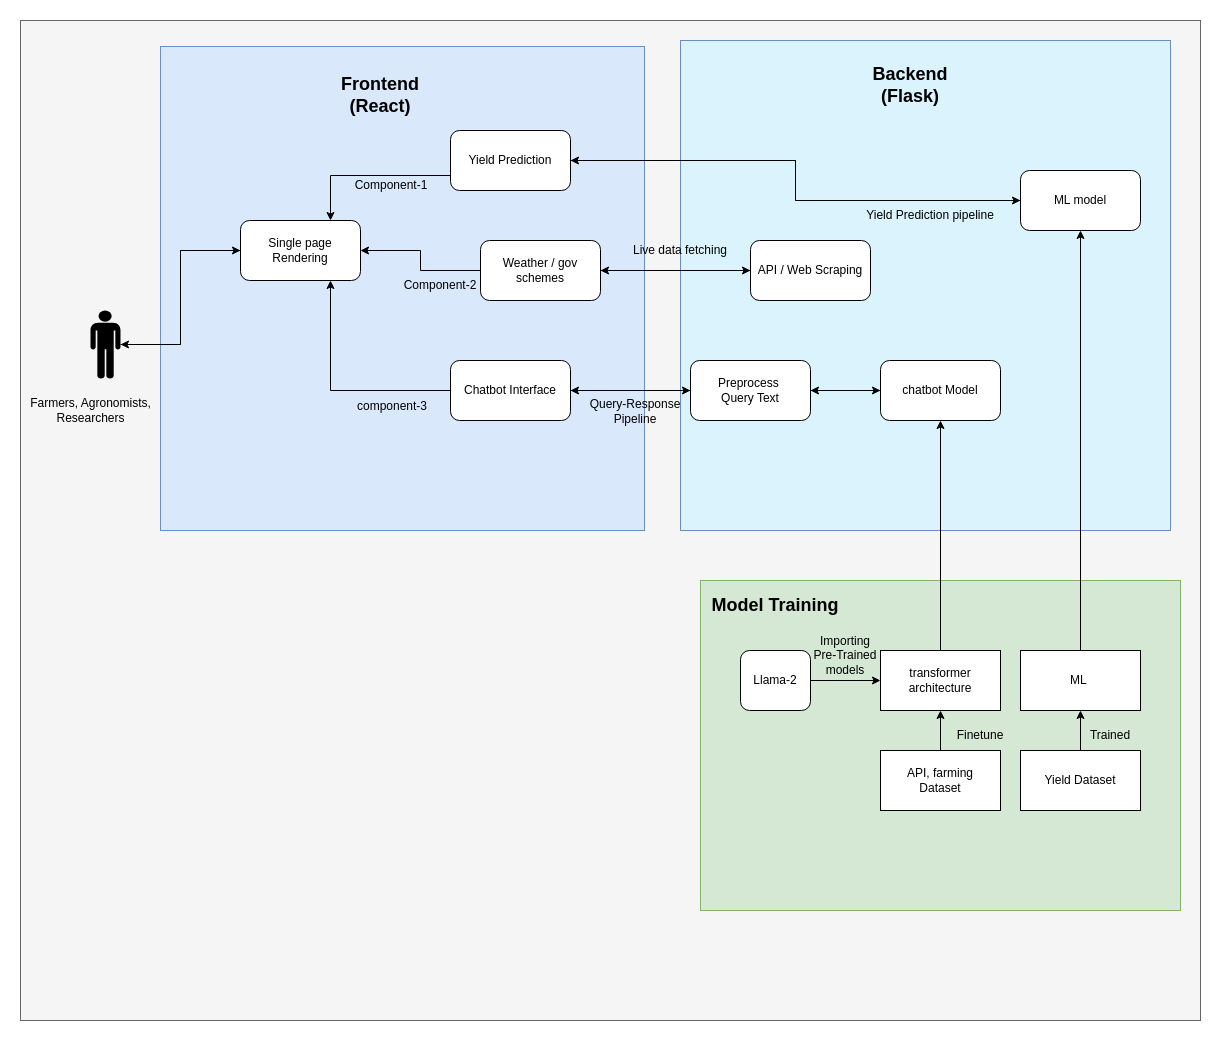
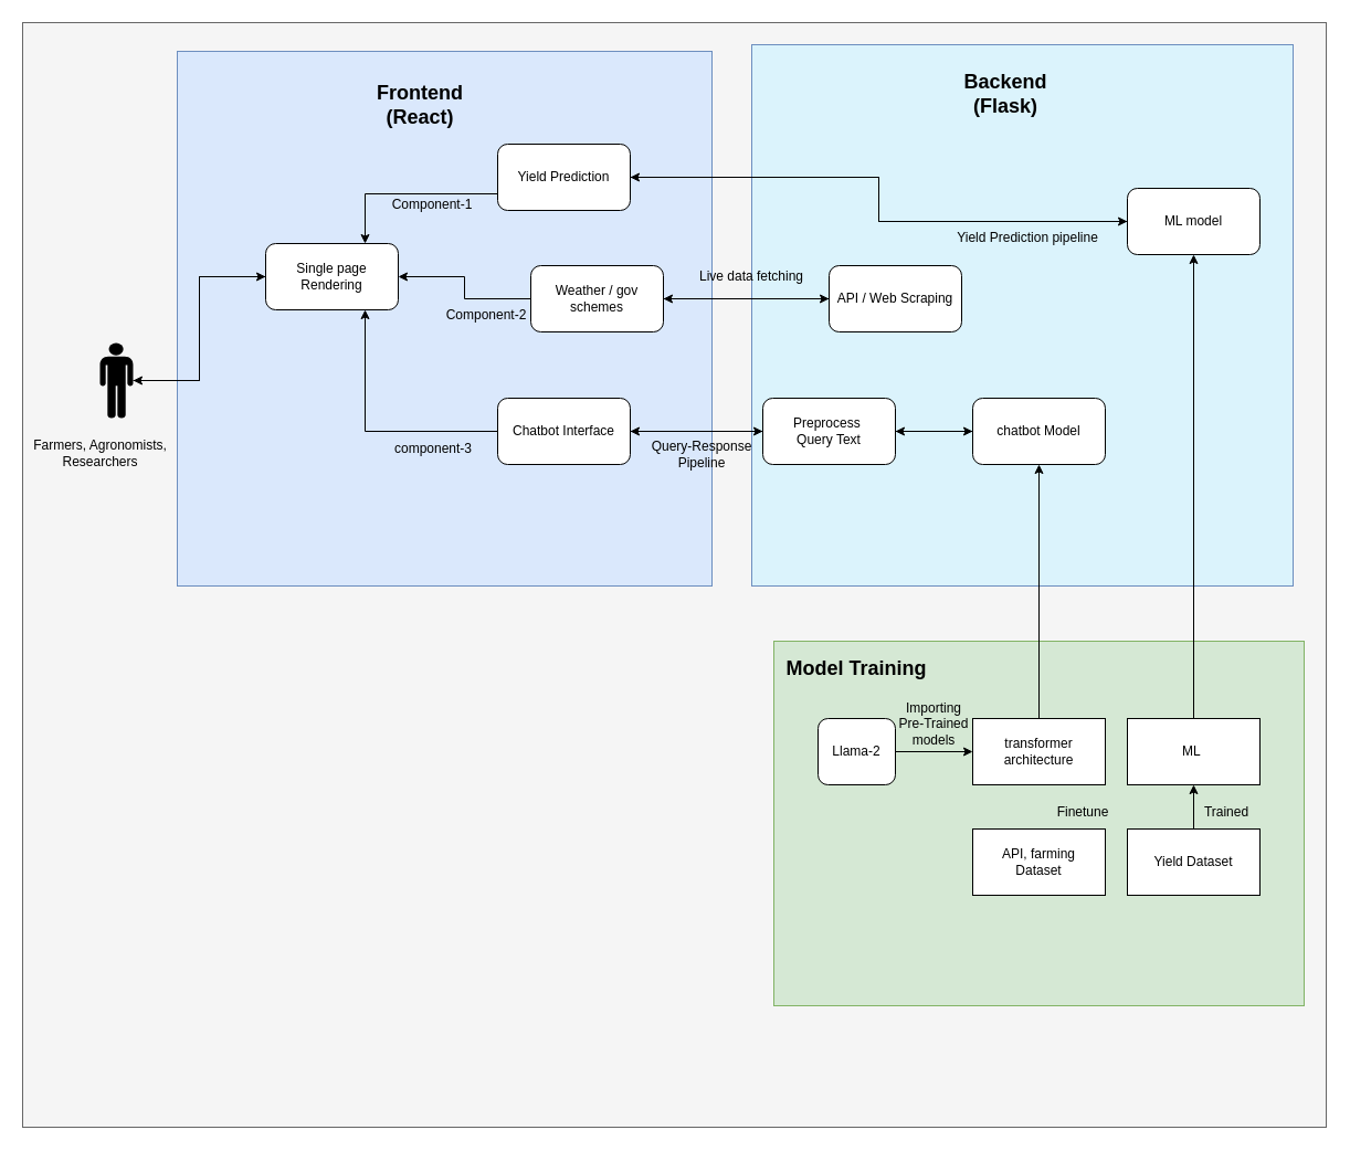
  <mxCell id="0" />
  <mxCell id="1" parent="0" />
  <mxCell id="2" value="" style="rounded=0;whiteSpace=wrap;html=1;fillColor=#f5f5f5;strokeColor=#666666;fontColor=#333333;" vertex="1" parent="1"><mxGeometry x="20" y="20" width="1180" height="1000" as="geometry" /></mxCell>
  <mxCell id="3" value="" style="whiteSpace=wrap;html=1;aspect=fixed;fillColor=#dae8fc;strokeColor=#6c8ebf;" vertex="1" parent="1"><mxGeometry x="160" y="46" width="484" height="484" as="geometry" /></mxCell>
  <mxCell id="4" value="" style="whiteSpace=wrap;html=1;aspect=fixed;fillColor=#DBF3FC;strokeColor=#6c8ebf;" vertex="1" parent="1"><mxGeometry x="680" y="40" width="490" height="490" as="geometry" /></mxCell>
  <mxCell id="5" value="Farmers, Agronomists, &lt;br&gt;Researchers" style="text;html=1;align=center;verticalAlign=middle;resizable=0;points=[];autosize=1;" vertex="1" parent="1"><mxGeometry x="20" y="390" width="140" height="40" as="geometry" /></mxCell>
  <mxCell id="6" style="edgeStyle=orthogonalEdgeStyle;rounded=0;orthogonalLoop=1;jettySize=auto;html=1;exitX=1;exitY=0.5;exitDx=0;exitDy=0;exitPerimeter=0;entryX=0;entryY=0.5;entryDx=0;entryDy=0;" edge="1" parent="1" source="7" target="9"><mxGeometry relative="1" as="geometry" /></mxCell>
  <mxCell id="7" value="" style="shape=mxgraph.signs.people.man_1;html=1;pointerEvents=1;fillColor=#000000;strokeColor=none;verticalLabelPosition=bottom;verticalAlign=top;align=center;sketch=0;" vertex="1" parent="1"><mxGeometry x="90" y="310" width="30" height="68" as="geometry" /></mxCell>
  <mxCell id="8" value="&lt;b style=&quot;border-color: var(--border-color);&quot;&gt;&lt;font style=&quot;border-color: var(--border-color); font-size: 18px;&quot;&gt;Frontend (React)&lt;/font&gt;&lt;/b&gt;" style="text;html=1;strokeColor=none;fillColor=none;align=center;verticalAlign=middle;whiteSpace=wrap;rounded=0;" vertex="1" parent="1"><mxGeometry x="350" y="80" width="60" height="30" as="geometry" /></mxCell>
  <mxCell id="9" value="Single page Rendering" style="rounded=1;whiteSpace=wrap;html=1;" vertex="1" parent="1"><mxGeometry x="240" y="220" width="120" height="60" as="geometry" /></mxCell>
  <mxCell id="10" style="edgeStyle=orthogonalEdgeStyle;rounded=0;orthogonalLoop=1;jettySize=auto;html=1;exitX=1;exitY=0.5;exitDx=0;exitDy=0;entryX=0;entryY=0.5;entryDx=0;entryDy=0;" edge="1" parent="1" source="12" target="17"><mxGeometry relative="1" as="geometry" /></mxCell>
  <mxCell id="11" style="edgeStyle=orthogonalEdgeStyle;rounded=0;orthogonalLoop=1;jettySize=auto;html=1;exitX=0;exitY=0.5;exitDx=0;exitDy=0;entryX=0.75;entryY=1;entryDx=0;entryDy=0;" edge="1" parent="1" source="12" target="9"><mxGeometry relative="1" as="geometry" /></mxCell>
  <mxCell id="12" value="Chatbot Interface" style="rounded=1;whiteSpace=wrap;html=1;" vertex="1" parent="1"><mxGeometry x="450" y="360" width="120" height="60" as="geometry" /></mxCell>
  <mxCell id="13" value="" style="rounded=0;whiteSpace=wrap;html=1;fillColor=#d5e8d4;strokeColor=#82b366;" vertex="1" parent="1"><mxGeometry x="700" y="580" width="480" height="330" as="geometry" /></mxCell>
  <mxCell id="14" value="&lt;b&gt;&lt;font style=&quot;font-size: 18px;&quot;&gt;Backend (Flask)&lt;/font&gt;&lt;/b&gt;" style="text;html=1;strokeColor=none;fillColor=none;align=center;verticalAlign=middle;whiteSpace=wrap;rounded=0;" vertex="1" parent="1"><mxGeometry x="880" y="70" width="60" height="30" as="geometry" /></mxCell>
  <mxCell id="15" style="edgeStyle=orthogonalEdgeStyle;rounded=0;orthogonalLoop=1;jettySize=auto;html=1;exitX=1;exitY=0.5;exitDx=0;exitDy=0;entryX=0;entryY=0.5;entryDx=0;entryDy=0;" edge="1" parent="1" source="17" target="19"><mxGeometry relative="1" as="geometry" /></mxCell>
  <mxCell id="16" style="edgeStyle=orthogonalEdgeStyle;rounded=0;orthogonalLoop=1;jettySize=auto;html=1;exitX=0;exitY=0.5;exitDx=0;exitDy=0;" edge="1" parent="1" source="17" target="12"><mxGeometry relative="1" as="geometry" /></mxCell>
  <mxCell id="17" value="Preprocess&amp;nbsp;&lt;br&gt;Query Text" style="rounded=1;whiteSpace=wrap;html=1;" vertex="1" parent="1"><mxGeometry x="690" y="360" width="120" height="60" as="geometry" /></mxCell>
  <mxCell id="18" style="edgeStyle=orthogonalEdgeStyle;rounded=0;orthogonalLoop=1;jettySize=auto;html=1;exitX=0;exitY=0.5;exitDx=0;exitDy=0;entryX=1;entryY=0.5;entryDx=0;entryDy=0;" edge="1" parent="1" source="19" target="17"><mxGeometry relative="1" as="geometry" /></mxCell>
  <mxCell id="19" value="chatbot Model" style="rounded=1;whiteSpace=wrap;html=1;" vertex="1" parent="1"><mxGeometry x="880" y="360" width="120" height="60" as="geometry" /></mxCell>
  <mxCell id="20" style="edgeStyle=orthogonalEdgeStyle;rounded=0;orthogonalLoop=1;jettySize=auto;html=1;exitX=0;exitY=0.5;exitDx=0;exitDy=0;entryX=1;entryY=0.5;entryDx=0;entryDy=0;" edge="1" parent="1" source="21" target="37"><mxGeometry relative="1" as="geometry" /></mxCell>
  <mxCell id="21" value="ML model" style="rounded=1;whiteSpace=wrap;html=1;" vertex="1" parent="1"><mxGeometry x="1020" y="170" width="120" height="60" as="geometry" /></mxCell>
  <mxCell id="22" style="edgeStyle=orthogonalEdgeStyle;rounded=0;orthogonalLoop=1;jettySize=auto;html=1;exitX=0.5;exitY=0;exitDx=0;exitDy=0;" edge="1" parent="1" source="23" target="19"><mxGeometry relative="1" as="geometry" /></mxCell>
  <mxCell id="23" value="transformer architecture" style="rounded=0;whiteSpace=wrap;html=1;" vertex="1" parent="1"><mxGeometry x="880" y="650" width="120" height="60" as="geometry" /></mxCell>
  <mxCell id="24" style="edgeStyle=orthogonalEdgeStyle;rounded=0;orthogonalLoop=1;jettySize=auto;html=1;exitX=0.5;exitY=0;exitDx=0;exitDy=0;entryX=0.5;entryY=1;entryDx=0;entryDy=0;" edge="1" parent="1" source="25" target="21"><mxGeometry relative="1" as="geometry" /></mxCell>
  <mxCell id="25" value="ML&amp;nbsp;" style="rounded=0;whiteSpace=wrap;html=1;" vertex="1" parent="1"><mxGeometry x="1020" y="650" width="120" height="60" as="geometry" /></mxCell>
- <mxCell id="26" style="edgeStyle=orthogonalEdgeStyle;rounded=0;orthogonalLoop=1;jettySize=auto;html=1;exitX=0.5;exitY=0;exitDx=0;exitDy=0;entryX=0.5;entryY=1;entryDx=0;entryDy=0;" edge="1" parent="1" source="27" target="23"><mxGeometry relative="1" as="geometry" /></mxCell>
  <mxCell id="27" value="API, farming &lt;br&gt;Dataset" style="rounded=0;whiteSpace=wrap;html=1;" vertex="1" parent="1"><mxGeometry x="880" y="750" width="120" height="60" as="geometry" /></mxCell>
  <mxCell id="28" style="edgeStyle=orthogonalEdgeStyle;rounded=0;orthogonalLoop=1;jettySize=auto;html=1;exitX=0.5;exitY=0;exitDx=0;exitDy=0;entryX=0.5;entryY=1;entryDx=0;entryDy=0;" edge="1" parent="1" source="29" target="25"><mxGeometry relative="1" as="geometry" /></mxCell>
  <mxCell id="29" value="Yield Dataset" style="rounded=0;whiteSpace=wrap;html=1;" vertex="1" parent="1"><mxGeometry x="1020" y="750" width="120" height="60" as="geometry" /></mxCell>
  <mxCell id="30" value="Trained" style="text;html=1;strokeColor=none;fillColor=none;align=center;verticalAlign=middle;whiteSpace=wrap;rounded=0;" vertex="1" parent="1"><mxGeometry x="1080" y="720" width="60" height="30" as="geometry" /></mxCell>
  <mxCell id="31" value="Finetune" style="text;html=1;strokeColor=none;fillColor=none;align=center;verticalAlign=middle;whiteSpace=wrap;rounded=0;" vertex="1" parent="1"><mxGeometry x="950" y="720" width="60" height="30" as="geometry" /></mxCell>
  <mxCell id="32" style="edgeStyle=orthogonalEdgeStyle;rounded=0;orthogonalLoop=1;jettySize=auto;html=1;exitX=1;exitY=0.5;exitDx=0;exitDy=0;" edge="1" parent="1" source="33" target="23"><mxGeometry relative="1" as="geometry" /></mxCell>
  <mxCell id="33" value="Llama-2" style="rounded=1;whiteSpace=wrap;html=1;" vertex="1" parent="1"><mxGeometry x="740" y="650" width="70" height="60" as="geometry" /></mxCell>
  <mxCell id="34" value="Importing&lt;br&gt;Pre-Trained models" style="text;html=1;strokeColor=none;fillColor=none;align=center;verticalAlign=middle;whiteSpace=wrap;rounded=0;" vertex="1" parent="1"><mxGeometry x="810" y="640" width="70" height="30" as="geometry" /></mxCell>
  <mxCell id="35" style="edgeStyle=orthogonalEdgeStyle;rounded=0;orthogonalLoop=1;jettySize=auto;html=1;exitX=0;exitY=0.75;exitDx=0;exitDy=0;entryX=0.75;entryY=0;entryDx=0;entryDy=0;" edge="1" parent="1" source="37" target="9"><mxGeometry relative="1" as="geometry" /></mxCell>
  <mxCell id="36" style="edgeStyle=orthogonalEdgeStyle;rounded=0;orthogonalLoop=1;jettySize=auto;html=1;exitX=1;exitY=0.5;exitDx=0;exitDy=0;entryX=0;entryY=0.5;entryDx=0;entryDy=0;" edge="1" parent="1" source="37" target="21"><mxGeometry relative="1" as="geometry" /></mxCell>
  <mxCell id="37" value="Yield Prediction" style="rounded=1;whiteSpace=wrap;html=1;" vertex="1" parent="1"><mxGeometry x="450" y="130" width="120" height="60" as="geometry" /></mxCell>
  <mxCell id="38" style="edgeStyle=orthogonalEdgeStyle;rounded=0;orthogonalLoop=1;jettySize=auto;html=1;exitX=0;exitY=0.5;exitDx=0;exitDy=0;" edge="1" parent="1" source="39" target="42"><mxGeometry relative="1" as="geometry" /></mxCell>
  <mxCell id="39" value="API / Web Scraping" style="rounded=1;whiteSpace=wrap;html=1;" vertex="1" parent="1"><mxGeometry x="750" y="240" width="120" height="60" as="geometry" /></mxCell>
  <mxCell id="40" style="edgeStyle=orthogonalEdgeStyle;rounded=0;orthogonalLoop=1;jettySize=auto;html=1;exitX=0;exitY=0.5;exitDx=0;exitDy=0;entryX=1;entryY=0.5;entryDx=0;entryDy=0;" edge="1" parent="1" source="42" target="9"><mxGeometry relative="1" as="geometry" /></mxCell>
  <mxCell id="41" style="edgeStyle=orthogonalEdgeStyle;rounded=0;orthogonalLoop=1;jettySize=auto;html=1;exitX=1;exitY=0.5;exitDx=0;exitDy=0;" edge="1" parent="1" source="42" target="39"><mxGeometry relative="1" as="geometry" /></mxCell>
  <mxCell id="42" value="Weather /&amp;nbsp;gov schemes" style="rounded=1;whiteSpace=wrap;html=1;" vertex="1" parent="1"><mxGeometry x="480" y="240" width="120" height="60" as="geometry" /></mxCell>
  <mxCell id="43" value="&lt;font style=&quot;font-size: 18px;&quot;&gt;&lt;b&gt;Model Training&lt;/b&gt;&lt;/font&gt;" style="text;html=1;strokeColor=none;fillColor=none;align=center;verticalAlign=middle;whiteSpace=wrap;rounded=0;" vertex="1" parent="1"><mxGeometry x="710" y="590" width="130" height="30" as="geometry" /></mxCell>
  <mxCell id="44" value="Query-Response Pipeline" style="text;html=1;strokeColor=none;fillColor=none;align=center;verticalAlign=middle;whiteSpace=wrap;rounded=0;" vertex="1" parent="1"><mxGeometry x="580" y="391" width="110" height="39" as="geometry" /></mxCell>
  <mxCell id="45" value="Live data fetching" style="text;html=1;strokeColor=none;fillColor=none;align=center;verticalAlign=middle;whiteSpace=wrap;rounded=0;" vertex="1" parent="1"><mxGeometry x="630" y="235" width="100" height="30" as="geometry" /></mxCell>
  <mxCell id="46" value="Yield Prediction pipeline" style="text;html=1;strokeColor=none;fillColor=none;align=center;verticalAlign=middle;whiteSpace=wrap;rounded=0;" vertex="1" parent="1"><mxGeometry x="860" y="200" width="140" height="30" as="geometry" /></mxCell>
  <mxCell id="47" value="Component-1" style="text;html=1;strokeColor=none;fillColor=none;align=center;verticalAlign=middle;whiteSpace=wrap;rounded=0;" vertex="1" parent="1"><mxGeometry x="350" y="170" width="82" height="30" as="geometry" /></mxCell>
  <mxCell id="48" value="Component-2" style="text;html=1;strokeColor=none;fillColor=none;align=center;verticalAlign=middle;whiteSpace=wrap;rounded=0;" vertex="1" parent="1"><mxGeometry x="400" y="270" width="80" height="30" as="geometry" /></mxCell>
  <mxCell id="49" value="component-3" style="text;html=1;strokeColor=none;fillColor=none;align=center;verticalAlign=middle;whiteSpace=wrap;rounded=0;" vertex="1" parent="1"><mxGeometry x="352" y="391" width="80" height="30" as="geometry" /></mxCell>
  <mxCell id="50" style="edgeStyle=orthogonalEdgeStyle;rounded=0;orthogonalLoop=1;jettySize=auto;html=1;exitX=0;exitY=0.5;exitDx=0;exitDy=0;entryX=1;entryY=0.5;entryDx=0;entryDy=0;entryPerimeter=0;" edge="1" parent="1" source="9" target="7"><mxGeometry relative="1" as="geometry" /></mxCell>
